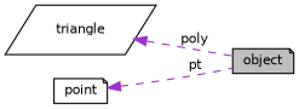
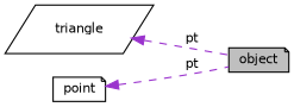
  digraph {
    rankdir=LR
    node [color=black fillcolor=white fontname=Helvetica fontsize=10 shape=note style=filled]
    edge [color=darkorchid3 dir=back fontname=Helvetica fontsize=10 labelfontname=Helvetica labelfontsize=10 style=dashed]
    n1 [fillcolor=grey75 fontcolor=black height=0.2 label=object width=0.4]
    n2 [height=0.2 label=triangle shape=parallelogram width=0.4]
    n3 [height=0.2 label=point width=0.4]
-   n2 -> n1 [label=" poly"]
+   n2 -> n1 [label=" pt"]
    n3 -> n1 [label=" pt"]
  }
